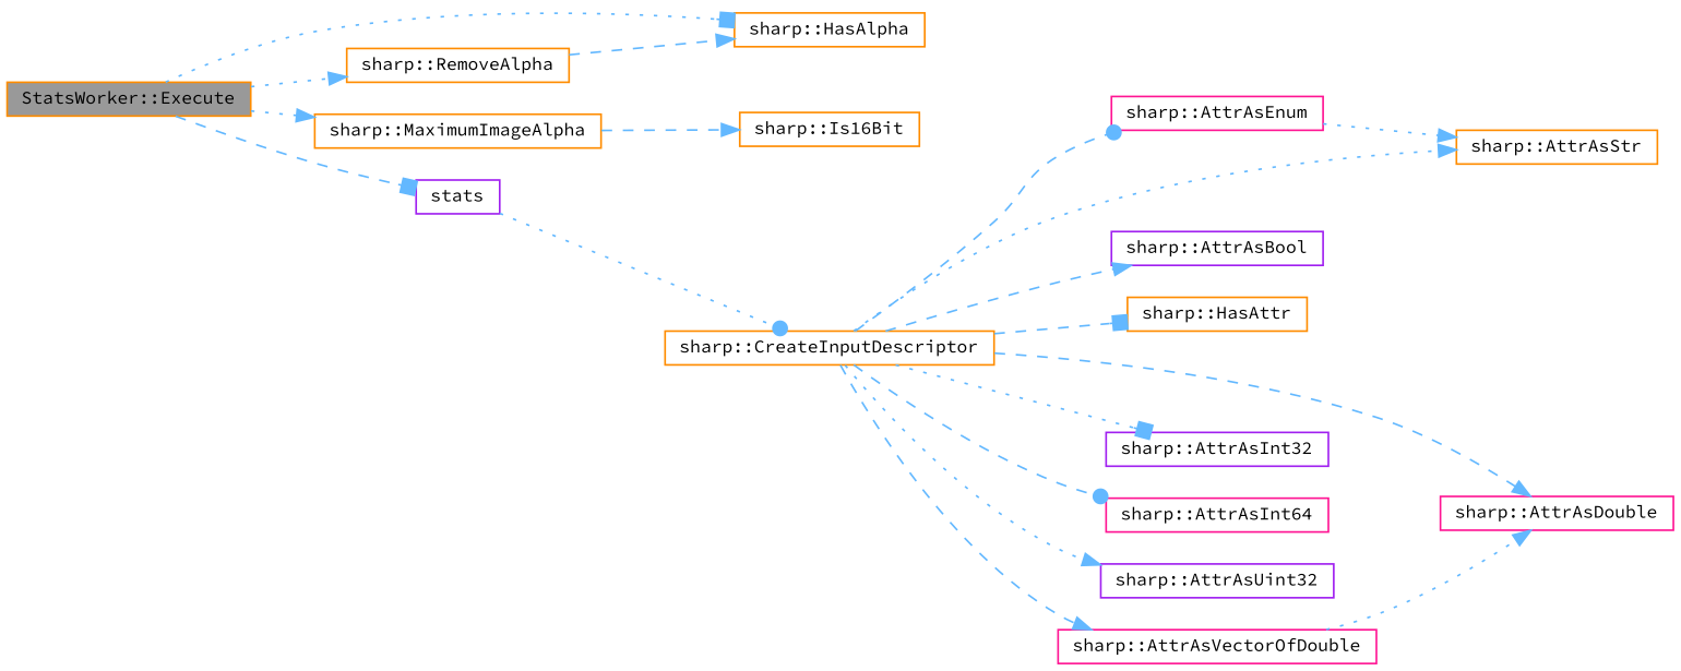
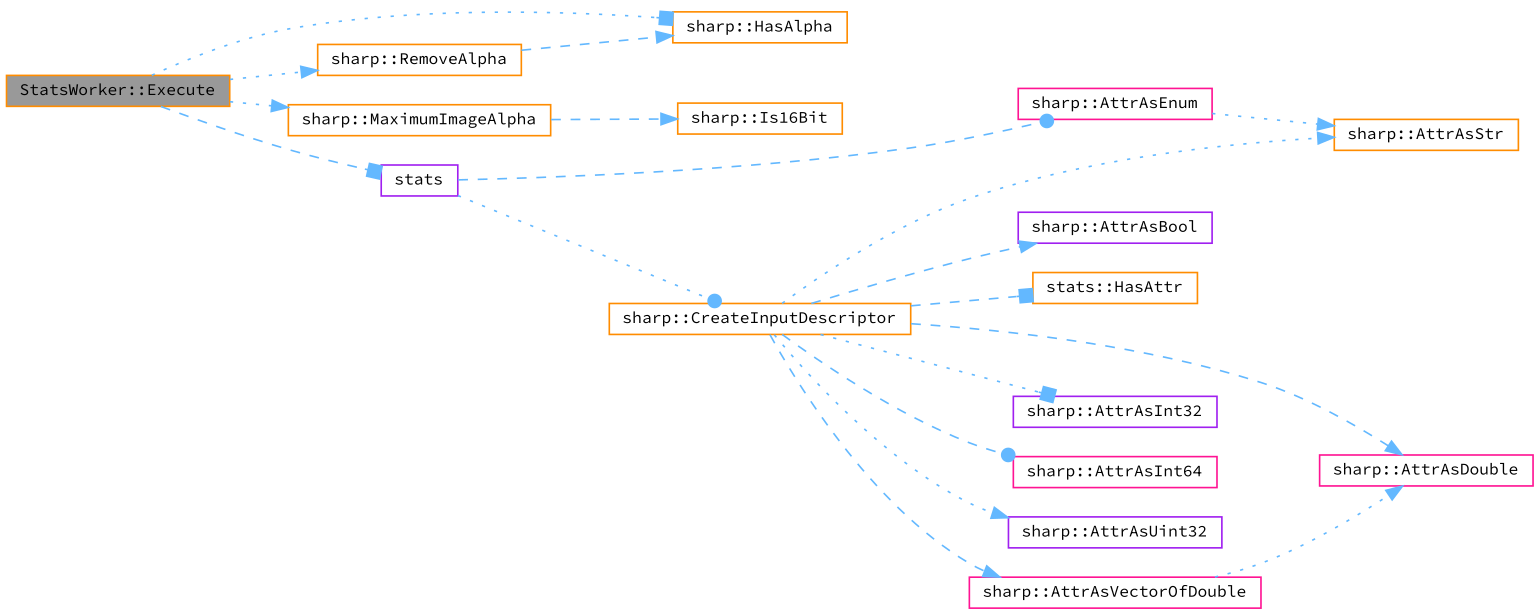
  digraph {
    fontname="Source Code Pro"
    rankdir=LR
    node [color=darkorange fillcolor=white fontname="Source Code Pro" fontsize=10 shape=box style=filled]
    edge [arrowhead=normal color=steelblue1 fontname="Source Code Pro" fontsize=10 labelfontname=Helvetica labelfontsize=10 style=dotted]
    n1 [fillcolor=grey60 fontcolor=black height=0.2 label="StatsWorker::Execute" width=0.4]
    n2 [height=0.2 label="sharp::HasAlpha" width=0.4]
    n3 [height=0.2 label="sharp::MaximumImageAlpha" width=0.4]
    n4 [height=0.2 label="sharp::RemoveAlpha" width=0.4]
    n5 [color=purple height=0.2 label=stats width=0.4]
    n6 [height=0.2 label="sharp::Is16Bit" width=0.4]
    n7 [height=0.2 label="sharp::CreateInputDescriptor" width=0.4]
    n8 [color=purple height=0.2 label="sharp::AttrAsBool" width=0.4]
    n9 [color=deeppink height=0.2 label="sharp::AttrAsDouble" width=0.4]
    n10 [color=deeppink height=0.2 label="sharp::AttrAsEnum" width=0.4]
    n11 [height=0.2 label="sharp::AttrAsStr" width=0.4]
    n12 [color=purple height=0.2 label="sharp::AttrAsInt32" width=0.4]
    n13 [color=deeppink height=0.2 label="sharp::AttrAsInt64" width=0.4]
    n14 [color=purple height=0.2 label="sharp::AttrAsUint32" width=0.4]
    n15 [color=deeppink height=0.2 label="sharp::AttrAsVectorOfDouble" width=0.4]
-   n16 [height=0.2 label="sharp::HasAttr" width=0.4]
+   n16 [height=0.2 label="stats::HasAttr" width=0.4]
    n1 -> n2 [arrowhead=box]
    n1 -> n3
    n1 -> n4
    n1 -> n5 [arrowhead=box style=dashed]
    n3 -> n6 [style=dashed]
    n4 -> n2 [style=dashed]
    n5 -> n7 [arrowhead=dot]
    n7 -> n8 [style=dashed]
    n7 -> n9 [style=dashed]
-   n7 -> n10 [arrowhead=dot style=dashed]
+   n5 -> n10 [arrowhead=dot style=dashed]
    n7 -> n11
    n7 -> n12 [arrowhead=box]
    n7 -> n13 [arrowhead=dot style=dashed]
    n7 -> n14
    n7 -> n15 [style=dashed]
    n7 -> n16 [arrowhead=box style=dashed]
    n10 -> n11
    n15 -> n9
  }
